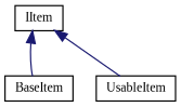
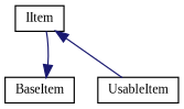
  digraph {
    fontname="Liberation Serif"
    rankdir=TB
    node [color=black fillcolor=white fontname="Liberation Serif" fontsize=10 shape=record style=filled]
    edge [color=midnightblue dir=back fontname="Liberation Serif" fontsize=10 labelfontname=Helvetica labelfontsize=10 style=solid]
    n1 [height=0.2 label=IItem width=0.4]
    n2 [height=0.2 label=BaseItem width=0.4]
    n3 [height=0.2 label=UsableItem width=0.4]
-   n1 -> n2
+   n2 -> n1
    n1 -> n3
  }
